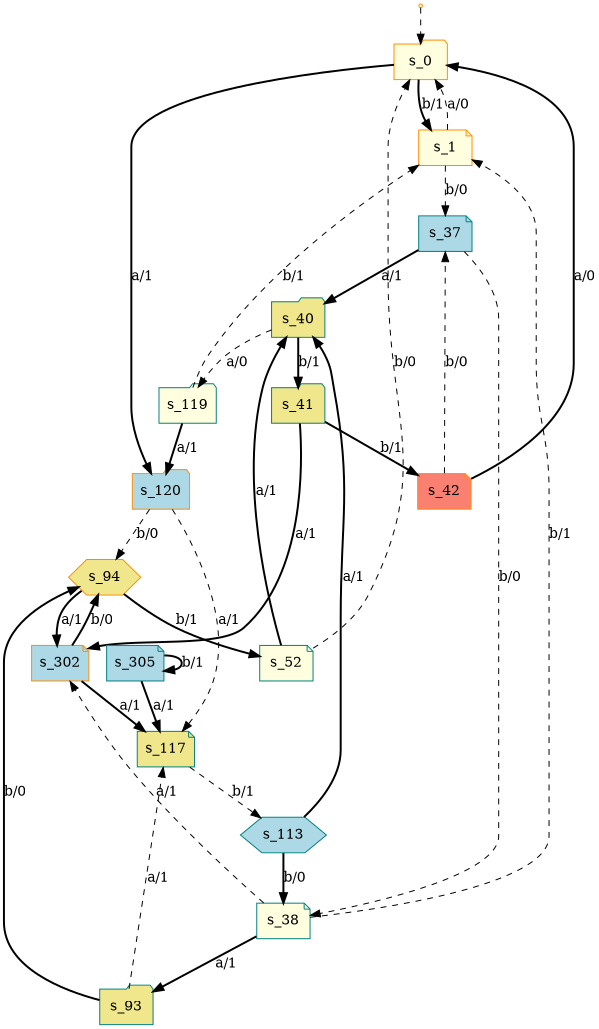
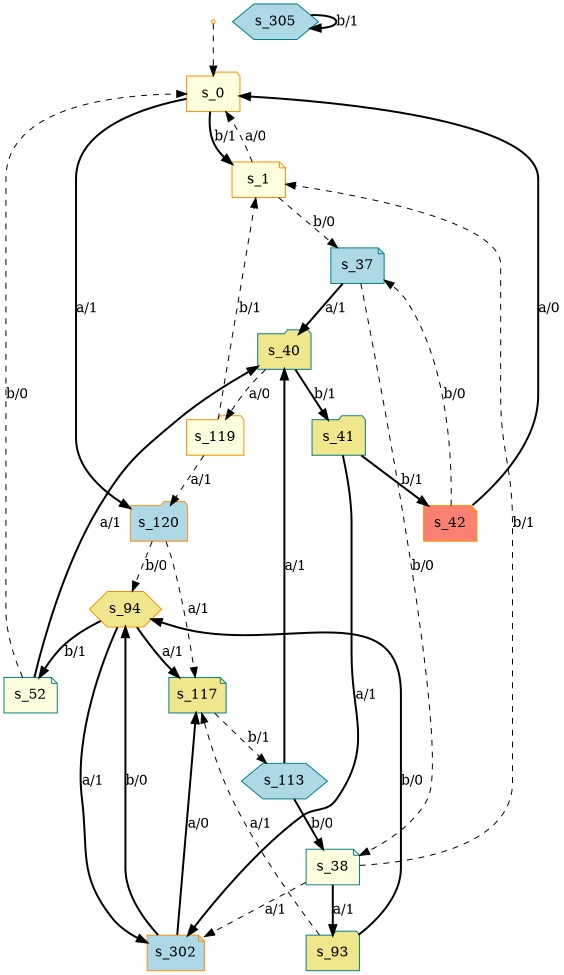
  digraph {
    node [color=teal fillcolor=lightyellow shape=note style=filled]
    edge [style=bold]
    s_0 [color=darkorange root=true shape=folder]
    s_1 [color=darkorange]
    s_120 [color=darkorange fillcolor=lightblue shape=folder]
    s_37 [fillcolor=lightblue]
    s_94 [color=darkorange fillcolor=khaki shape=hexagon]
    s_117 [fillcolor=khaki]
    s_40 [fillcolor=khaki shape=folder]
    s_38
    s_52
    s_302 [color=darkorange fillcolor=lightblue]
    s_113 [fillcolor=lightblue shape=hexagon]
-   s_119 [shape=folder]
+   s_119 [color=darkorange shape=folder]
    s_41 [fillcolor=khaki shape=folder]
    s_42 [color=darkorange fillcolor=salmon]
    s_93 [fillcolor=khaki shape=folder]
-   s_305 [fillcolor=lightblue]
+   s_305 [fillcolor=lightblue shape=hexagon]
    qi [color=darkorange shape=point]
    s_0 -> s_1 [label="b/1"]
    s_0 -> s_120 [label="a/1"]
    s_1 -> s_0 [label="a/0" style=dashed]
    s_1 -> s_37 [label="b/0" style=dashed]
    s_120 -> s_94 [label="b/0" style=dashed]
    s_120 -> s_117 [label="a/1" style=dashed]
    s_37 -> s_40 [label="a/1"]
    s_37 -> s_38 [label="b/0" style=dashed]
    s_94 -> s_52 [label="b/1"]
    s_94 -> s_302 [label="a/1"]
    s_117 -> s_113 [label="b/1" style=dashed]
    s_40 -> s_119 [label="a/0" style=dashed]
    s_40 -> s_41 [label="b/1"]
    s_38 -> s_1 [label="b/1" style=dashed]
    s_38 -> s_302 [label="a/1" style=dashed]
    s_38 -> s_93 [label="a/1"]
    s_52 -> s_0 [label="b/0" style=dashed]
    s_52 -> s_40 [label="a/1"]
    s_302 -> s_94 [label="b/0"]
-   s_302 -> s_117 [label="a/1"]
+   s_302 -> s_117 [label="a/0"]
    s_113 -> s_40 [label="a/1"]
    s_113 -> s_38 [label="b/0"]
    s_119 -> s_1 [label="b/1" style=dashed]
-   s_119 -> s_120 [label="a/1"]
+   s_119 -> s_120 [label="a/1" style=dashed]
    s_41 -> s_302 [label="a/1"]
    s_41 -> s_42 [label="b/1"]
    s_42 -> s_0 [label="a/0"]
    s_42 -> s_37 [label="b/0" style=dashed]
    s_93 -> s_94 [label="b/0"]
    s_93 -> s_117 [label="a/1" style=dashed]
-   s_305 -> s_117 [label="a/1"]
+   s_94 -> s_117 [label="a/1"]
    s_305 -> s_305 [label="b/1"]
    qi -> s_0 [style=dashed]
  }
